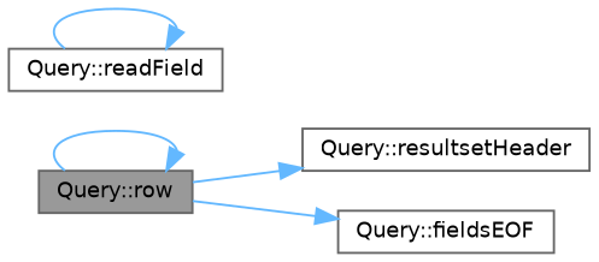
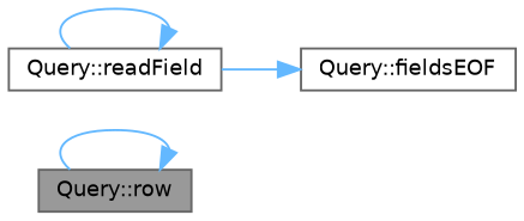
  digraph {
    rankdir=LR
    node [color=grey40 fillcolor=white fontname=Helvetica fontsize=10 shape=box style=filled]
    edge [color=steelblue1 fontname=Helvetica fontsize=10 labelfontname=Helvetica labelfontsize=10 style=solid]
    n1 [color=gray40 fillcolor=grey60 fontcolor=black height=0.2 label="Query::row" width=0.4]
-   n2 [height=0.2 label="Query::resultsetHeader" width=0.4]
    n3 [height=0.2 label="Query::readField" width=0.4]
    n4 [height=0.2 label="Query::fieldsEOF" width=0.4]
    n1 -> n1
-   n1 -> n2
    n3 -> n3
-   n1 -> n4
+   n3 -> n4
  }
